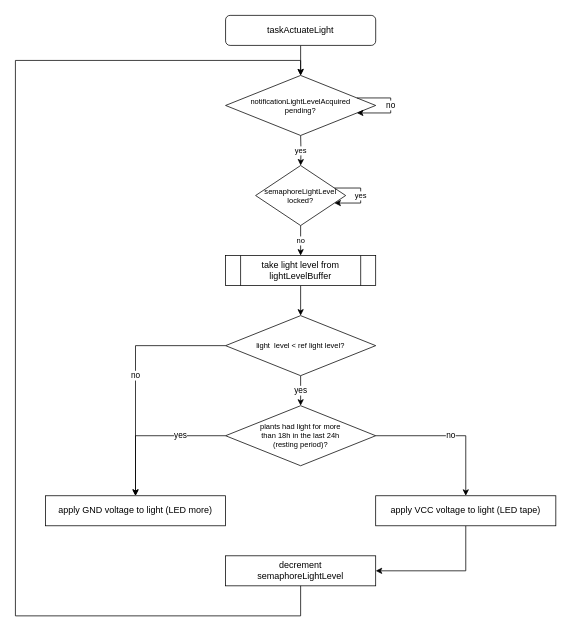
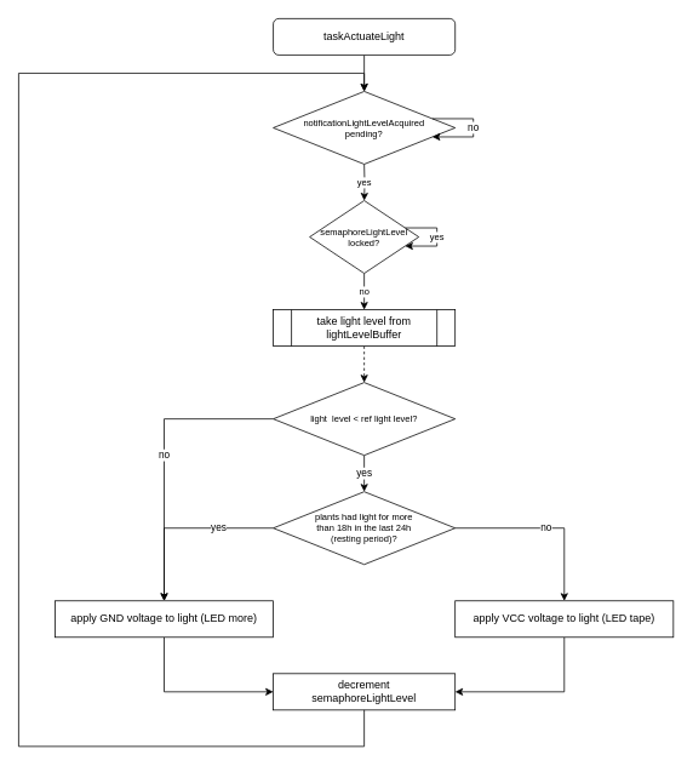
  <mxCell id="0" />
  <mxCell id="1" parent="0" />
  <mxCell id="2" value="" style="edgeStyle=orthogonalEdgeStyle;rounded=0;orthogonalLoop=1;jettySize=auto;html=1;fontSize=10;" parent="1" source="3" edge="1"><mxGeometry relative="1" as="geometry"><mxPoint x="400" y="100" as="targetPoint" /></mxGeometry></mxCell>
  <mxCell id="3" value="taskActuateLight" style="rounded=1;whiteSpace=wrap;html=1;" parent="1" vertex="1"><mxGeometry x="300" y="20" width="200" height="40" as="geometry" /></mxCell>
  <mxCell id="4" value="yes" style="edgeStyle=orthogonalEdgeStyle;rounded=0;orthogonalLoop=1;jettySize=auto;html=1;fontSize=10;" parent="1" target="6" edge="1"><mxGeometry relative="1" as="geometry"><mxPoint x="400" y="180" as="sourcePoint" /></mxGeometry></mxCell>
  <mxCell id="5" value="no" style="edgeStyle=orthogonalEdgeStyle;rounded=0;orthogonalLoop=1;jettySize=auto;html=1;fontSize=10;" parent="1" source="6" edge="1"><mxGeometry relative="1" as="geometry"><mxPoint x="400" y="340" as="targetPoint" /></mxGeometry></mxCell>
  <mxCell id="6" value="semaphoreLightLevel&lt;br style=&quot;font-size: 10px&quot;&gt;locked?" style="rhombus;whiteSpace=wrap;html=1;fontSize=10;" parent="1" vertex="1"><mxGeometry x="340" y="220" width="120" height="80" as="geometry" /></mxCell>
  <mxCell id="7" value="decrement&lt;br&gt;semaphoreLightLevel" style="rounded=0;whiteSpace=wrap;html=1;" parent="1" vertex="1"><mxGeometry x="300" y="740" width="200" height="40" as="geometry" /></mxCell>
  <mxCell id="8" style="edgeStyle=orthogonalEdgeStyle;rounded=0;orthogonalLoop=1;jettySize=auto;html=1;entryX=0.5;entryY=0;entryDx=0;entryDy=0;fontSize=10;exitX=0.5;exitY=1;exitDx=0;exitDy=0;" parent="1" source="7" edge="1"><mxGeometry relative="1" as="geometry"><Array as="points"><mxPoint x="400" y="820" /><mxPoint y="820" x="20" /><mxPoint y="80" x="20" /><mxPoint x="400" y="80" /></Array><mxPoint x="400" y="1340" as="sourcePoint" /><mxPoint x="400" y="100" as="targetPoint" /></mxGeometry></mxCell>
  <mxCell id="9" value="yes" style="edgeStyle=orthogonalEdgeStyle;rounded=0;orthogonalLoop=1;jettySize=auto;html=1;fontSize=10;" parent="1" source="6" target="6" edge="1"><mxGeometry relative="1" as="geometry" /></mxCell>
  <mxCell id="10" value="notificationLightLevelAcquired&lt;br&gt;pending?" style="rhombus;whiteSpace=wrap;html=1;fontSize=10;" parent="1" vertex="1"><mxGeometry x="300" y="100" width="200" height="80" as="geometry" /></mxCell>
  <mxCell id="11" value="no" style="edgeStyle=orthogonalEdgeStyle;rounded=0;orthogonalLoop=1;jettySize=auto;html=1;" parent="1" source="10" target="10" edge="1"><mxGeometry relative="1" as="geometry" /></mxCell>
  <mxCell id="12" value="no" style="edgeStyle=orthogonalEdgeStyle;rounded=0;orthogonalLoop=1;jettySize=auto;html=1;" parent="1" source="14" target="20" edge="1"><mxGeometry relative="1" as="geometry"><Array as="points"><mxPoint x="180" y="460" /></Array></mxGeometry></mxCell>
  <mxCell id="13" value="yes" style="edgeStyle=orthogonalEdgeStyle;rounded=0;orthogonalLoop=1;jettySize=auto;html=1;entryX=0.5;entryY=0;entryDx=0;entryDy=0;" parent="1" source="14" target="23" edge="1"><mxGeometry relative="1" as="geometry" /></mxCell>
  <mxCell id="14" value="&lt;span style=&quot;font-size: 10px&quot;&gt;light&amp;nbsp; level &amp;lt; ref light level?&lt;br style=&quot;font-size: 10px&quot;&gt;&lt;/span&gt;" style="rhombus;whiteSpace=wrap;html=1;fontSize=10;" parent="1" vertex="1"><mxGeometry x="300" y="420" width="200" height="80" as="geometry" /></mxCell>
- <mxCell id="15" style="edgeStyle=orthogonalEdgeStyle;rounded=0;orthogonalLoop=1;jettySize=auto;html=1;" parent="1" source="16" target="14" edge="1"><mxGeometry relative="1" as="geometry" /></mxCell>
+ <mxCell id="15" style="edgeStyle=orthogonalEdgeStyle;rounded=0;orthogonalLoop=1;jettySize=auto;html=1;dashed=1;" parent="1" source="16" target="14" edge="1"><mxGeometry relative="1" as="geometry" /></mxCell>
  <mxCell id="16" value="take light level from lightLevelBuffer" style="shape=process;whiteSpace=wrap;html=1;backgroundOutline=1;" parent="1" vertex="1"><mxGeometry x="300" y="340" width="200" height="40" as="geometry" /></mxCell>
  <mxCell id="17" style="edgeStyle=orthogonalEdgeStyle;rounded=0;orthogonalLoop=1;jettySize=auto;html=1;entryX=1;entryY=0.5;entryDx=0;entryDy=0;" parent="1" source="18" target="7" edge="1"><mxGeometry relative="1" as="geometry"><Array as="points"><mxPoint x="620" y="760" /></Array></mxGeometry></mxCell>
  <mxCell id="18" value="apply VCC voltage to light (LED tape)" style="rounded=0;whiteSpace=wrap;html=1;" parent="1" vertex="1"><mxGeometry x="500" y="660" width="240" height="40" as="geometry" /></mxCell>
+ <mxCell id="19" style="edgeStyle=orthogonalEdgeStyle;rounded=0;orthogonalLoop=1;jettySize=auto;html=1;entryX=0;entryY=0.5;entryDx=0;entryDy=0;" parent="1" source="20" target="7" edge="1"><mxGeometry relative="1" as="geometry"><Array as="points"><mxPoint x="180" y="760" /></Array></mxGeometry></mxCell>
  <mxCell id="20" value="apply GND voltage to light (LED more)" style="rounded=0;whiteSpace=wrap;html=1;" parent="1" vertex="1"><mxGeometry x="60" y="660" width="240" height="40" as="geometry" /></mxCell>
  <mxCell id="21" value="yes" style="edgeStyle=orthogonalEdgeStyle;rounded=0;orthogonalLoop=1;jettySize=auto;html=1;entryX=0.5;entryY=0;entryDx=0;entryDy=0;" parent="1" source="23" target="20" edge="1"><mxGeometry x="-0.4" relative="1" as="geometry"><Array as="points"><mxPoint x="180" y="580" /></Array><mxPoint as="offset" /></mxGeometry></mxCell>
  <mxCell id="22" value="no" style="edgeStyle=orthogonalEdgeStyle;rounded=0;orthogonalLoop=1;jettySize=auto;html=1;" parent="1" source="23" target="18" edge="1"><mxGeometry relative="1" as="geometry"><Array as="points"><mxPoint x="620" y="580" /></Array></mxGeometry></mxCell>
  <mxCell id="23" value="&lt;span style=&quot;font-size: 10px&quot;&gt;plants had light for more&lt;br&gt;than 18h in the last 24h&lt;br&gt;(resting period)?&lt;br style=&quot;font-size: 10px&quot;&gt;&lt;/span&gt;" style="rhombus;whiteSpace=wrap;html=1;fontSize=10;" parent="1" vertex="1"><mxGeometry x="300" y="540" width="200" height="80" as="geometry" /></mxCell>
